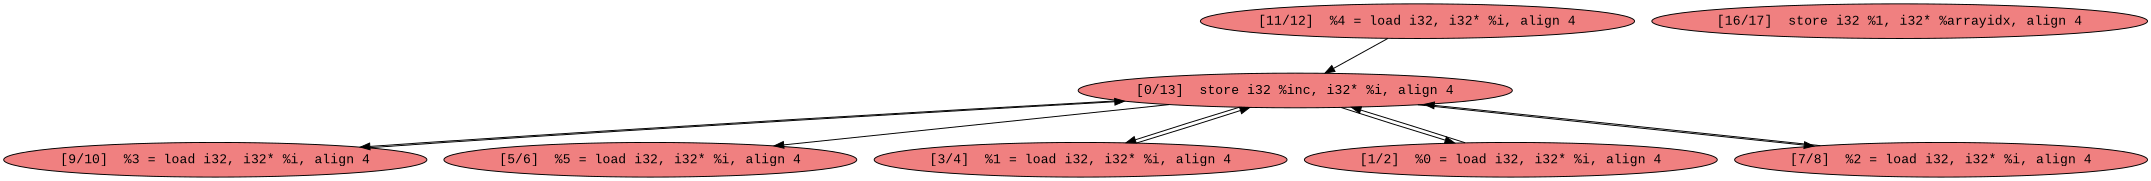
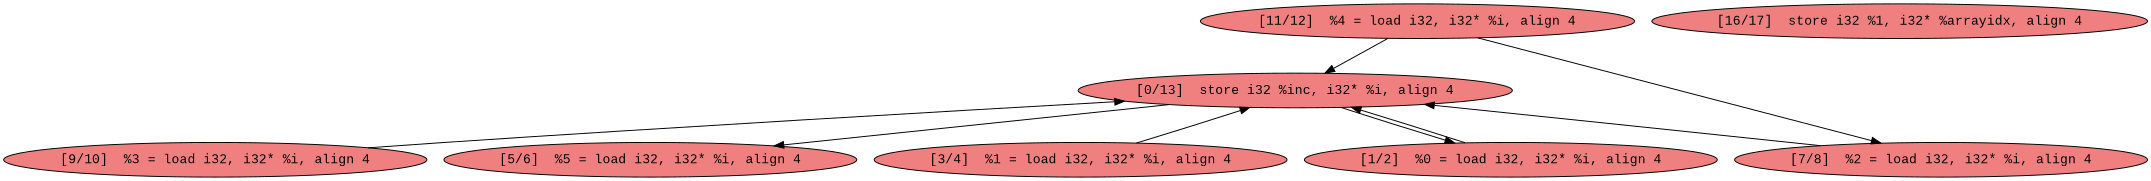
  digraph {
    fontname="Liberation Mono"
    node [fillcolor=lightcoral fontname="Liberation Mono" shape=ellipse style=filled]
    edge [fontname="Liberation Mono"]
    n1 [label="[11/12]  %4 = load i32, i32* %i, align 4"]
    n2 [label="[0/13]  store i32 %inc, i32* %i, align 4"]
    n3 [label="[9/10]  %3 = load i32, i32* %i, align 4"]
    n4 [label="[5/6]  %5 = load i32, i32* %i, align 4"]
    n5 [label="[3/4]  %1 = load i32, i32* %i, align 4"]
    n6 [label="[1/2]  %0 = load i32, i32* %i, align 4"]
    n7 [label="[7/8]  %2 = load i32, i32* %i, align 4"]
    n8 [label="[16/17]  store i32 %1, i32* %arrayidx, align 4"]
    n1 -> n2
-   n2 -> n3
    n2 -> n4
-   n2 -> n5
    n2 -> n6
-   n2 -> n7
+   n1 -> n7
    n3 -> n2
    n5 -> n2
    n6 -> n2
    n7 -> n2
  }
